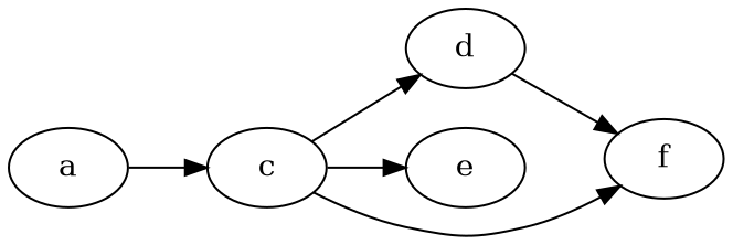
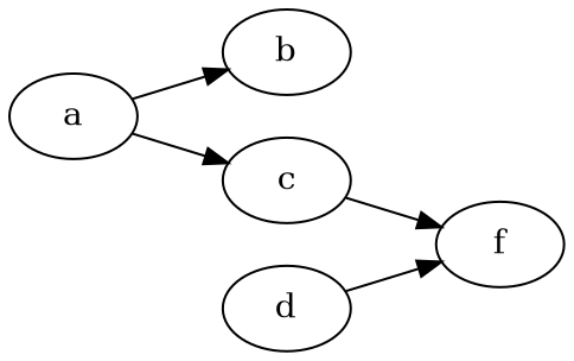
  digraph {
    rankdir=LR
    node [fillcolor=white shape=oval style=filled]
    edge [dir=forward]
    a
+   b
    c
    d
-   e
    f
+   a -> b
    a -> c
-   c -> d
-   c -> e
    c -> f
    d -> f
  }
